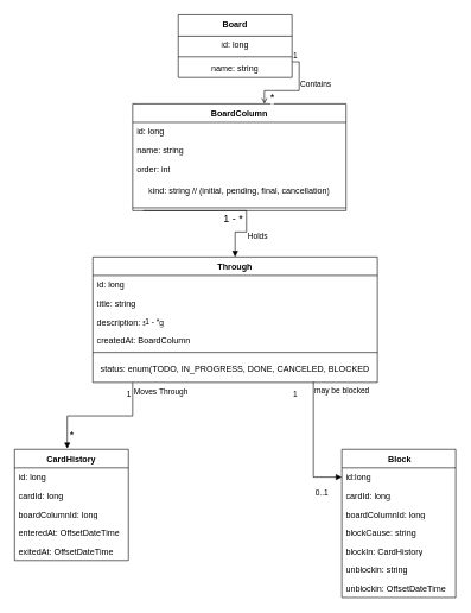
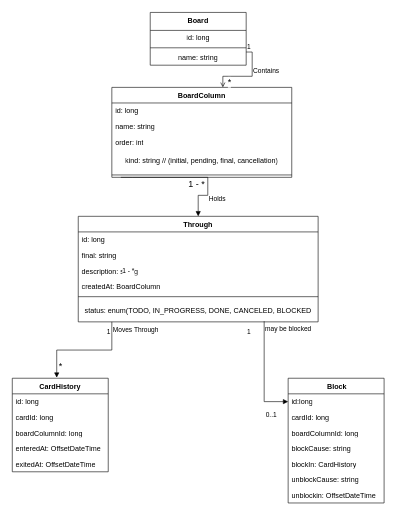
  <mxCell id="0" />
  <mxCell id="1" parent="0" />
  <mxCell id="2" value="Board" style="swimlane;fontStyle=1;align=center;verticalAlign=top;childLayout=stackLayout;horizontal=1;startSize=30;horizontalStack=0;resizeParent=1;resizeParentMax=0;resizeLast=0;collapsible=1;marginBottom=0;whiteSpace=wrap;html=1;" vertex="1" parent="1"><mxGeometry x="250" y="20" width="160" height="88" as="geometry" /></mxCell>
  <mxCell id="3" value="id: long" style="text;strokeColor=none;fillColor=none;align=center;verticalAlign=middle;spacingLeft=4;spacingRight=4;overflow=hidden;rotatable=0;points=[[0,0.5],[1,0.5]];portConstraint=eastwest;whiteSpace=wrap;html=1;" vertex="1" parent="2"><mxGeometry y="30" width="160" height="25" as="geometry" /></mxCell>
  <mxCell id="4" value="" style="line;strokeWidth=1;fillColor=none;align=left;verticalAlign=middle;spacingTop=-1;spacingLeft=3;spacingRight=3;rotatable=0;labelPosition=right;points=[];portConstraint=eastwest;strokeColor=inherit;" vertex="1" parent="2"><mxGeometry y="55" width="160" height="8" as="geometry" /></mxCell>
  <mxCell id="5" value="name: string" style="text;strokeColor=none;fillColor=none;align=center;verticalAlign=middle;spacingLeft=4;spacingRight=4;overflow=hidden;rotatable=0;points=[[0,0.5],[1,0.5]];portConstraint=eastwest;whiteSpace=wrap;html=1;" vertex="1" parent="2"><mxGeometry y="63" width="160" height="25" as="geometry" /></mxCell>
  <mxCell id="6" value="BoardColumn" style="swimlane;fontStyle=1;align=center;verticalAlign=top;childLayout=stackLayout;horizontal=1;startSize=26;horizontalStack=0;resizeParent=1;resizeParentMax=0;resizeLast=0;collapsible=1;marginBottom=0;whiteSpace=wrap;html=1;" vertex="1" parent="1"><mxGeometry x="186" y="145" width="300" height="150" as="geometry" /></mxCell>
  <mxCell id="7" value="id: long" style="text;strokeColor=none;fillColor=none;align=left;verticalAlign=top;spacingLeft=4;spacingRight=4;overflow=hidden;rotatable=0;points=[[0,0.5],[1,0.5]];portConstraint=eastwest;whiteSpace=wrap;html=1;" vertex="1" parent="6"><mxGeometry y="26" width="300" height="26" as="geometry" /></mxCell>
  <mxCell id="8" value="name: string" style="text;strokeColor=none;fillColor=none;align=left;verticalAlign=top;spacingLeft=4;spacingRight=4;overflow=hidden;rotatable=0;points=[[0,0.5],[1,0.5]];portConstraint=eastwest;whiteSpace=wrap;html=1;" vertex="1" parent="6"><mxGeometry y="52" width="300" height="26" as="geometry" /></mxCell>
  <mxCell id="9" value="order: int" style="text;strokeColor=none;fillColor=none;align=left;verticalAlign=top;spacingLeft=4;spacingRight=4;overflow=hidden;rotatable=0;points=[[0,0.5],[1,0.5]];portConstraint=eastwest;whiteSpace=wrap;html=1;" vertex="1" parent="6"><mxGeometry y="78" width="300" height="26" as="geometry" /></mxCell>
  <mxCell id="10" value="kind: string // (initial, pending, final, cancellation)" style="text;strokeColor=none;fillColor=none;align=center;verticalAlign=middle;spacingLeft=4;spacingRight=4;overflow=hidden;rotatable=0;points=[[0,0.5],[1,0.5]];portConstraint=eastwest;whiteSpace=wrap;html=1;" vertex="1" parent="6"><mxGeometry y="104" width="300" height="38" as="geometry" /></mxCell>
  <mxCell id="11" value="" style="line;strokeWidth=1;fillColor=none;align=left;verticalAlign=middle;spacingTop=-1;spacingLeft=3;spacingRight=3;rotatable=0;labelPosition=right;points=[];portConstraint=eastwest;strokeColor=inherit;" vertex="1" parent="6"><mxGeometry y="142" width="300" height="8" as="geometry" /></mxCell>
  <mxCell id="12" value="Through" style="swimlane;fontStyle=1;align=center;verticalAlign=top;childLayout=stackLayout;horizontal=1;startSize=26;horizontalStack=0;resizeParent=1;resizeParentMax=0;resizeLast=0;collapsible=1;marginBottom=0;whiteSpace=wrap;html=1;" vertex="1" parent="1"><mxGeometry x="130" y="360" width="400" height="176" as="geometry" /></mxCell>
  <mxCell id="13" value="id: long" style="text;strokeColor=none;fillColor=none;align=left;verticalAlign=top;spacingLeft=4;spacingRight=4;overflow=hidden;rotatable=0;points=[[0,0.5],[1,0.5]];portConstraint=eastwest;whiteSpace=wrap;html=1;" vertex="1" parent="12"><mxGeometry y="26" width="400" height="26" as="geometry" /></mxCell>
- <mxCell id="14" value="title: string" style="text;strokeColor=none;fillColor=none;align=left;verticalAlign=top;spacingLeft=4;spacingRight=4;overflow=hidden;rotatable=0;points=[[0,0.5],[1,0.5]];portConstraint=eastwest;whiteSpace=wrap;html=1;" vertex="1" parent="12"><mxGeometry y="52" width="400" height="26" as="geometry" /></mxCell>
+ <mxCell id="14" value="final: string" style="text;strokeColor=none;fillColor=none;align=left;verticalAlign=top;spacingLeft=4;spacingRight=4;overflow=hidden;rotatable=0;points=[[0,0.5],[1,0.5]];portConstraint=eastwest;whiteSpace=wrap;html=1;" vertex="1" parent="12"><mxGeometry y="52" width="400" height="26" as="geometry" /></mxCell>
  <mxCell id="15" value="description: string" style="text;strokeColor=none;fillColor=none;align=left;verticalAlign=top;spacingLeft=4;spacingRight=4;overflow=hidden;rotatable=0;points=[[0,0.5],[1,0.5]];portConstraint=eastwest;whiteSpace=wrap;html=1;" vertex="1" parent="12"><mxGeometry y="78" width="400" height="26" as="geometry" /></mxCell>
  <mxCell id="16" value="createdAt: BoardColumn" style="text;strokeColor=none;fillColor=none;align=left;verticalAlign=top;spacingLeft=4;spacingRight=4;overflow=hidden;rotatable=0;points=[[0,0.5],[1,0.5]];portConstraint=eastwest;whiteSpace=wrap;html=1;" vertex="1" parent="12"><mxGeometry y="104" width="400" height="26" as="geometry" /></mxCell>
  <mxCell id="17" value="" style="line;strokeWidth=1;fillColor=none;align=left;verticalAlign=middle;spacingTop=-1;spacingLeft=3;spacingRight=3;rotatable=0;labelPosition=right;points=[];portConstraint=eastwest;strokeColor=inherit;" vertex="1" parent="12"><mxGeometry y="130" width="400" height="8" as="geometry" /></mxCell>
  <mxCell id="18" value="status: enum(TODO, IN_PROGRESS, DONE, CANCELED, BLOCKED" style="text;strokeColor=none;fillColor=none;align=center;verticalAlign=middle;spacingLeft=4;spacingRight=4;overflow=hidden;rotatable=0;points=[[0,0.5],[1,0.5]];portConstraint=eastwest;whiteSpace=wrap;html=1;" vertex="1" parent="12"><mxGeometry y="138" width="400" height="38" as="geometry" /></mxCell>
  <mxCell id="19" value="&lt;div&gt;CardHistory&lt;/div&gt;&lt;div&gt;&lt;br&gt;&lt;/div&gt;" style="swimlane;fontStyle=1;align=center;verticalAlign=top;childLayout=stackLayout;horizontal=1;startSize=26;horizontalStack=0;resizeParent=1;resizeParentMax=0;resizeLast=0;collapsible=1;marginBottom=0;whiteSpace=wrap;html=1;" vertex="1" parent="1"><mxGeometry x="20" y="630" width="160" height="156" as="geometry" /></mxCell>
  <mxCell id="20" value="id: long" style="text;strokeColor=none;fillColor=none;align=left;verticalAlign=top;spacingLeft=4;spacingRight=4;overflow=hidden;rotatable=0;points=[[0,0.5],[1,0.5]];portConstraint=eastwest;whiteSpace=wrap;html=1;" vertex="1" parent="19"><mxGeometry y="26" width="160" height="26" as="geometry" /></mxCell>
  <mxCell id="21" value="cardId: long" style="text;strokeColor=none;fillColor=none;align=left;verticalAlign=top;spacingLeft=4;spacingRight=4;overflow=hidden;rotatable=0;points=[[0,0.5],[1,0.5]];portConstraint=eastwest;whiteSpace=wrap;html=1;" vertex="1" parent="19"><mxGeometry y="52" width="160" height="26" as="geometry" /></mxCell>
  <mxCell id="22" value="boardColumnId: long" style="text;strokeColor=none;fillColor=none;align=left;verticalAlign=top;spacingLeft=4;spacingRight=4;overflow=hidden;rotatable=0;points=[[0,0.5],[1,0.5]];portConstraint=eastwest;whiteSpace=wrap;html=1;" vertex="1" parent="19"><mxGeometry y="78" width="160" height="26" as="geometry" /></mxCell>
  <mxCell id="23" value="enteredAt: OffsetDateTime" style="text;strokeColor=none;fillColor=none;align=left;verticalAlign=top;spacingLeft=4;spacingRight=4;overflow=hidden;rotatable=0;points=[[0,0.5],[1,0.5]];portConstraint=eastwest;whiteSpace=wrap;html=1;" vertex="1" parent="19"><mxGeometry y="104" width="160" height="26" as="geometry" /></mxCell>
  <mxCell id="24" value="exitedAt: OffsetDateTime" style="text;strokeColor=none;fillColor=none;align=left;verticalAlign=top;spacingLeft=4;spacingRight=4;overflow=hidden;rotatable=0;points=[[0,0.5],[1,0.5]];portConstraint=eastwest;whiteSpace=wrap;html=1;" vertex="1" parent="19"><mxGeometry y="130" width="160" height="26" as="geometry" /></mxCell>
  <mxCell id="25" value="&amp;nbsp;Block" style="swimlane;fontStyle=1;align=center;verticalAlign=top;childLayout=stackLayout;horizontal=1;startSize=26;horizontalStack=0;resizeParent=1;resizeParentMax=0;resizeLast=0;collapsible=1;marginBottom=0;whiteSpace=wrap;html=1;" vertex="1" parent="1"><mxGeometry x="480" y="630" width="160" height="208" as="geometry" /></mxCell>
  <mxCell id="26" value="id:long" style="text;strokeColor=none;fillColor=none;align=left;verticalAlign=top;spacingLeft=4;spacingRight=4;overflow=hidden;rotatable=0;points=[[0,0.5],[1,0.5]];portConstraint=eastwest;whiteSpace=wrap;html=1;" vertex="1" parent="25"><mxGeometry y="26" width="160" height="26" as="geometry" /></mxCell>
  <mxCell id="27" value="cardId: long" style="text;strokeColor=none;fillColor=none;align=left;verticalAlign=top;spacingLeft=4;spacingRight=4;overflow=hidden;rotatable=0;points=[[0,0.5],[1,0.5]];portConstraint=eastwest;whiteSpace=wrap;html=1;" vertex="1" parent="25"><mxGeometry y="52" width="160" height="26" as="geometry" /></mxCell>
  <mxCell id="28" value="boardColumnId: long" style="text;strokeColor=none;fillColor=none;align=left;verticalAlign=top;spacingLeft=4;spacingRight=4;overflow=hidden;rotatable=0;points=[[0,0.5],[1,0.5]];portConstraint=eastwest;whiteSpace=wrap;html=1;" vertex="1" parent="25"><mxGeometry y="78" width="160" height="26" as="geometry" /></mxCell>
  <mxCell id="29" value="blockCause: string" style="text;strokeColor=none;fillColor=none;align=left;verticalAlign=top;spacingLeft=4;spacingRight=4;overflow=hidden;rotatable=0;points=[[0,0.5],[1,0.5]];portConstraint=eastwest;whiteSpace=wrap;html=1;" vertex="1" parent="25"><mxGeometry y="104" width="160" height="26" as="geometry" /></mxCell>
  <mxCell id="30" value="blockIn: CardHistory" style="text;strokeColor=none;fillColor=none;align=left;verticalAlign=top;spacingLeft=4;spacingRight=4;overflow=hidden;rotatable=0;points=[[0,0.5],[1,0.5]];portConstraint=eastwest;whiteSpace=wrap;html=1;" vertex="1" parent="25"><mxGeometry y="130" width="160" height="26" as="geometry" /></mxCell>
- <mxCell id="31" value="unblockin: string" style="text;strokeColor=none;fillColor=none;align=left;verticalAlign=top;spacingLeft=4;spacingRight=4;overflow=hidden;rotatable=0;points=[[0,0.5],[1,0.5]];portConstraint=eastwest;whiteSpace=wrap;html=1;" vertex="1" parent="25"><mxGeometry y="156" width="160" height="26" as="geometry" /></mxCell>
+ <mxCell id="31" value="unblockCause: string" style="text;strokeColor=none;fillColor=none;align=left;verticalAlign=top;spacingLeft=4;spacingRight=4;overflow=hidden;rotatable=0;points=[[0,0.5],[1,0.5]];portConstraint=eastwest;whiteSpace=wrap;html=1;" vertex="1" parent="25"><mxGeometry y="156" width="160" height="26" as="geometry" /></mxCell>
  <mxCell id="32" value="unblockin: OffsetDateTime" style="text;strokeColor=none;fillColor=none;align=left;verticalAlign=top;spacingLeft=4;spacingRight=4;overflow=hidden;rotatable=0;points=[[0,0.5],[1,0.5]];portConstraint=eastwest;whiteSpace=wrap;html=1;" vertex="1" parent="25"><mxGeometry y="182" width="160" height="26" as="geometry" /></mxCell>
  <mxCell id="33" value="Moves Through" style="endArrow=block;endFill=1;html=1;edgeStyle=orthogonalEdgeStyle;align=left;verticalAlign=top;rounded=0;exitX=0.14;exitY=1;exitDx=0;exitDy=0;exitPerimeter=0;entryX=0.463;entryY=-0.006;entryDx=0;entryDy=0;entryPerimeter=0;" edge="1" parent="1" source="18" target="19"><mxGeometry x="-1" relative="1" as="geometry"><mxPoint x="221" y="610" as="sourcePoint" /><mxPoint x="381" y="610" as="targetPoint" /></mxGeometry></mxCell>
  <mxCell id="34" value="*" style="edgeLabel;resizable=0;html=1;align=left;verticalAlign=bottom;fontSize=15;" connectable="0" vertex="1" parent="33"><mxGeometry x="-1" relative="1" as="geometry"><mxPoint x="-90" y="84" as="offset" /></mxGeometry></mxCell>
  <mxCell id="35" value="1" style="edgeLabel;resizable=0;html=1;align=left;verticalAlign=bottom;" connectable="0" vertex="1" parent="1"><mxGeometry x="176" y="560" as="geometry" /></mxCell>
  <mxCell id="36" value="&lt;div&gt;may be blocked&lt;/div&gt;&lt;div&gt;&lt;br&gt;&lt;/div&gt;" style="endArrow=block;endFill=1;html=1;edgeStyle=orthogonalEdgeStyle;align=left;verticalAlign=top;rounded=0;exitX=0.775;exitY=0.974;exitDx=0;exitDy=0;exitPerimeter=0;entryX=0;entryY=0.5;entryDx=0;entryDy=0;" edge="1" parent="1" source="18" target="26"><mxGeometry x="-1" relative="1" as="geometry"><mxPoint x="463" y="580" as="sourcePoint" /><mxPoint x="371" y="673" as="targetPoint" /></mxGeometry></mxCell>
  <mxCell id="37" value="&lt;font style=&quot;font-size: 11px;&quot;&gt;0..1&lt;/font&gt;" style="edgeLabel;resizable=0;html=1;align=left;verticalAlign=bottom;fontSize=15;" connectable="0" vertex="1" parent="36"><mxGeometry x="-1" relative="1" as="geometry"><mxPoint x="1" y="165" as="offset" /></mxGeometry></mxCell>
  <mxCell id="38" value="&lt;div&gt;&lt;font style=&quot;font-size: 11px;&quot;&gt;1&lt;/font&gt;&lt;/div&gt;&lt;div&gt;&lt;font style=&quot;font-size: 11px;&quot;&gt;&lt;br&gt;&lt;/font&gt;&lt;/div&gt;" style="edgeLabel;resizable=0;html=1;align=left;verticalAlign=bottom;fontSize=15;" connectable="0" vertex="1" parent="1"><mxGeometry x="410" y="580.002" as="geometry" /></mxCell>
  <mxCell id="39" value="&lt;div&gt;Holds&lt;/div&gt;&lt;div&gt;&lt;br&gt;&lt;/div&gt;" style="endArrow=block;endFill=1;html=1;edgeStyle=orthogonalEdgeStyle;align=left;verticalAlign=top;rounded=0;" edge="1" parent="1" target="12"><mxGeometry x="0.487" relative="1" as="geometry"><mxPoint x="201" y="295" as="sourcePoint" /><mxPoint x="596" y="329" as="targetPoint" /><Array as="points"><mxPoint x="221" y="295" /><mxPoint x="346" y="295" /><mxPoint x="346" y="325" /><mxPoint x="330" y="325" /></Array><mxPoint as="offset" /></mxGeometry></mxCell>
  <mxCell id="40" value="&lt;font style=&quot;font-size: 11px;&quot;&gt;1 - *&lt;/font&gt;" style="edgeLabel;resizable=0;html=1;align=left;verticalAlign=bottom;fontSize=15;" connectable="0" vertex="1" parent="39"><mxGeometry x="-1" relative="1" as="geometry"><mxPoint x="1" y="165" as="offset" /></mxGeometry></mxCell>
  <mxCell id="41" value="1 - *" style="edgeLabel;resizable=0;html=1;align=left;verticalAlign=bottom;fontSize=15;" connectable="0" vertex="1" parent="1"><mxGeometry x="330" y="300.002" as="geometry"><mxPoint x="-18" y="16" as="offset" /></mxGeometry></mxCell>
  <mxCell id="42" value="Contains" style="endArrow=open;endFill=1;html=1;edgeStyle=orthogonalEdgeStyle;align=left;verticalAlign=top;rounded=0;entryX=0.617;entryY=0;entryDx=0;entryDy=0;entryPerimeter=0;exitX=1;exitY=0.75;exitDx=0;exitDy=0;fontSize=11;" edge="1" parent="1" source="2" target="6"><mxGeometry x="-0.508" relative="1" as="geometry"><mxPoint x="311" y="100" as="sourcePoint" /><mxPoint x="471" y="100" as="targetPoint" /><mxPoint as="offset" /></mxGeometry></mxCell>
  <mxCell id="43" value="1" style="edgeLabel;resizable=0;html=1;align=left;verticalAlign=bottom;" connectable="0" vertex="1" parent="42"><mxGeometry x="-1" relative="1" as="geometry" /></mxCell>
  <mxCell id="44" value="*" style="edgeLabel;html=1;align=center;verticalAlign=middle;resizable=0;points=[];fontSize=15;" vertex="1" connectable="0" parent="42"><mxGeometry x="0.779" y="4" relative="1" as="geometry"><mxPoint x="6" y="3" as="offset" /></mxGeometry></mxCell>
